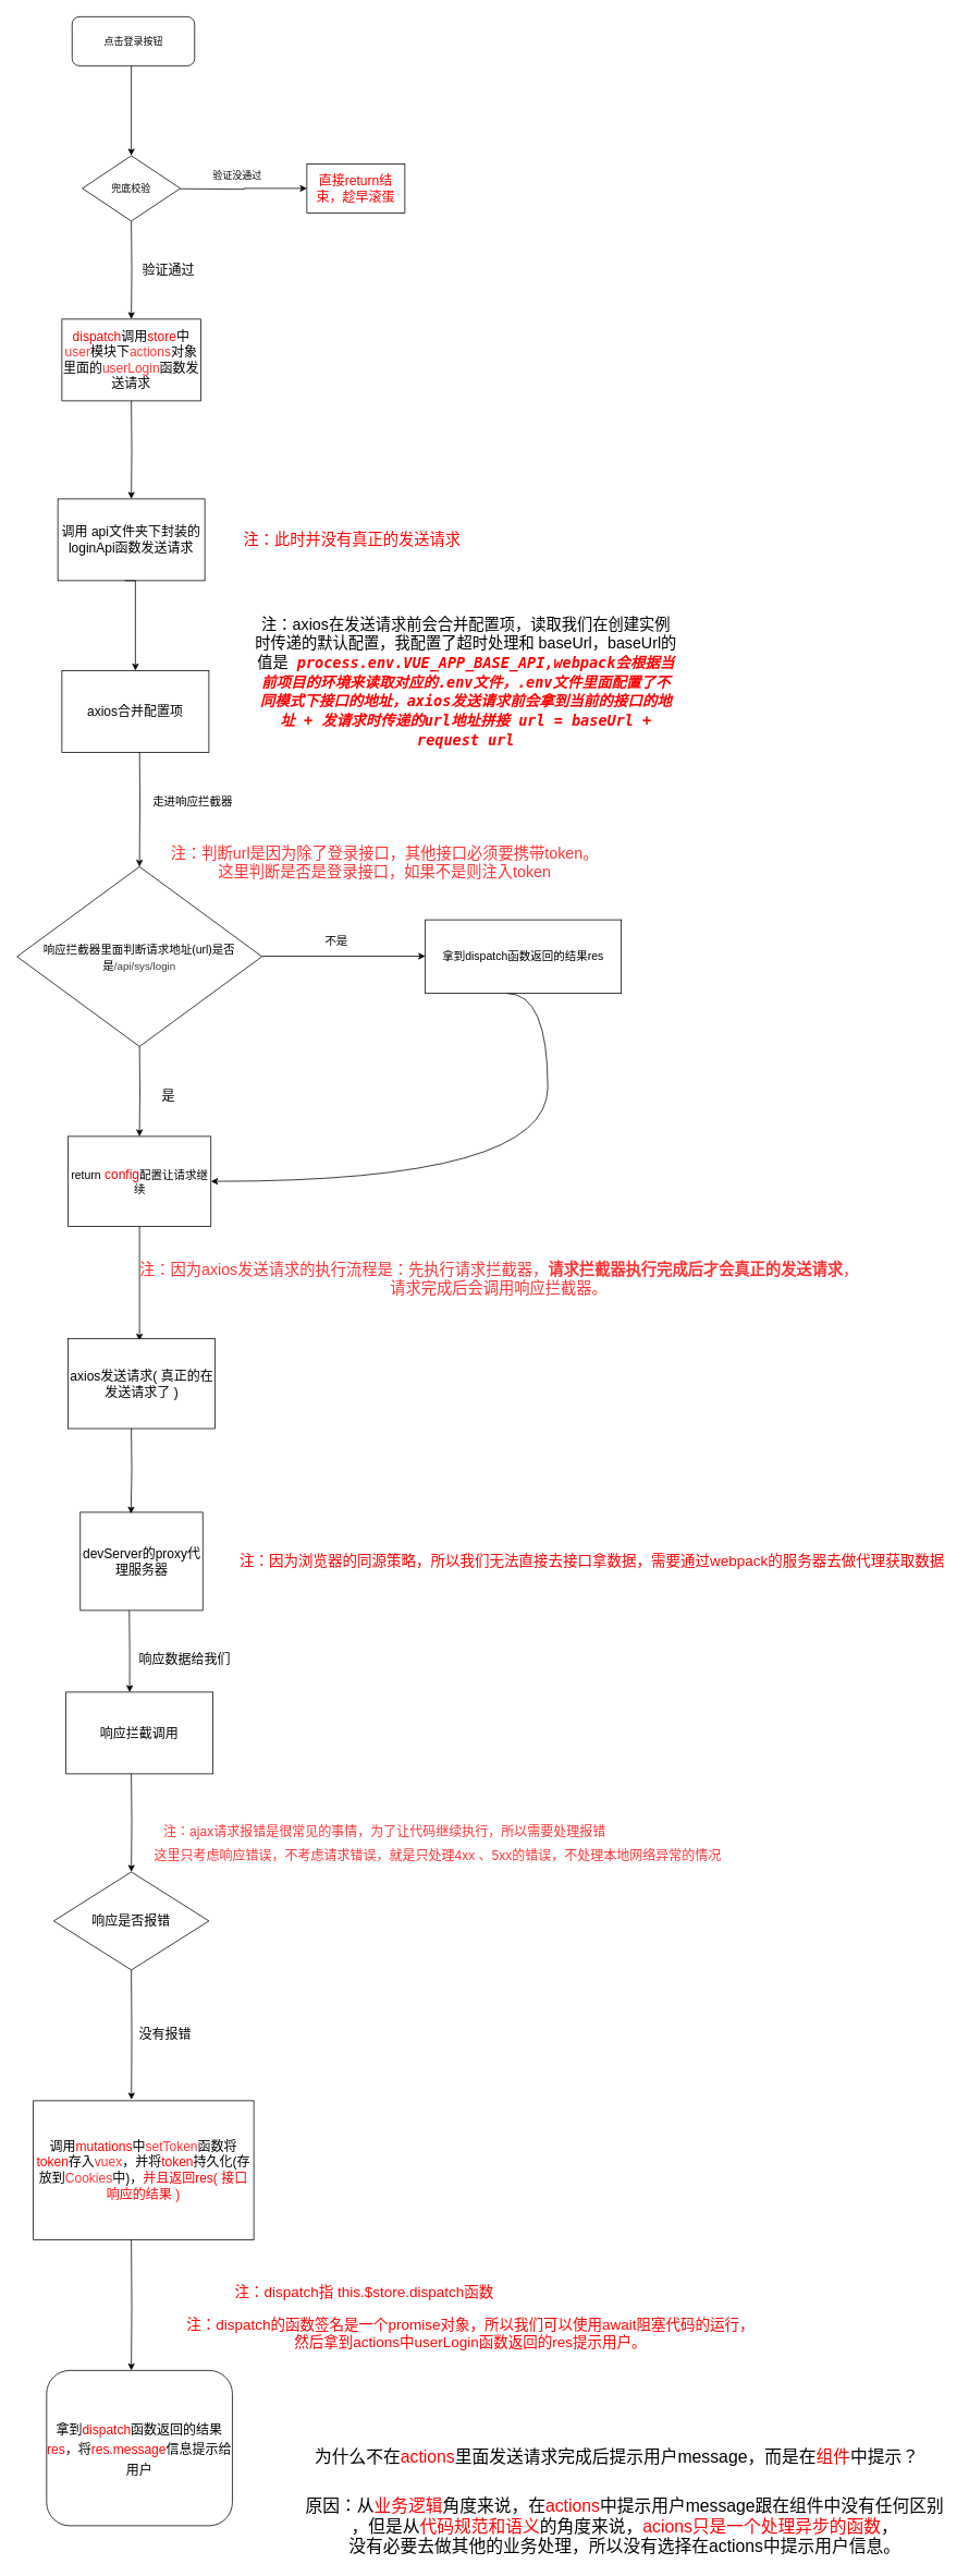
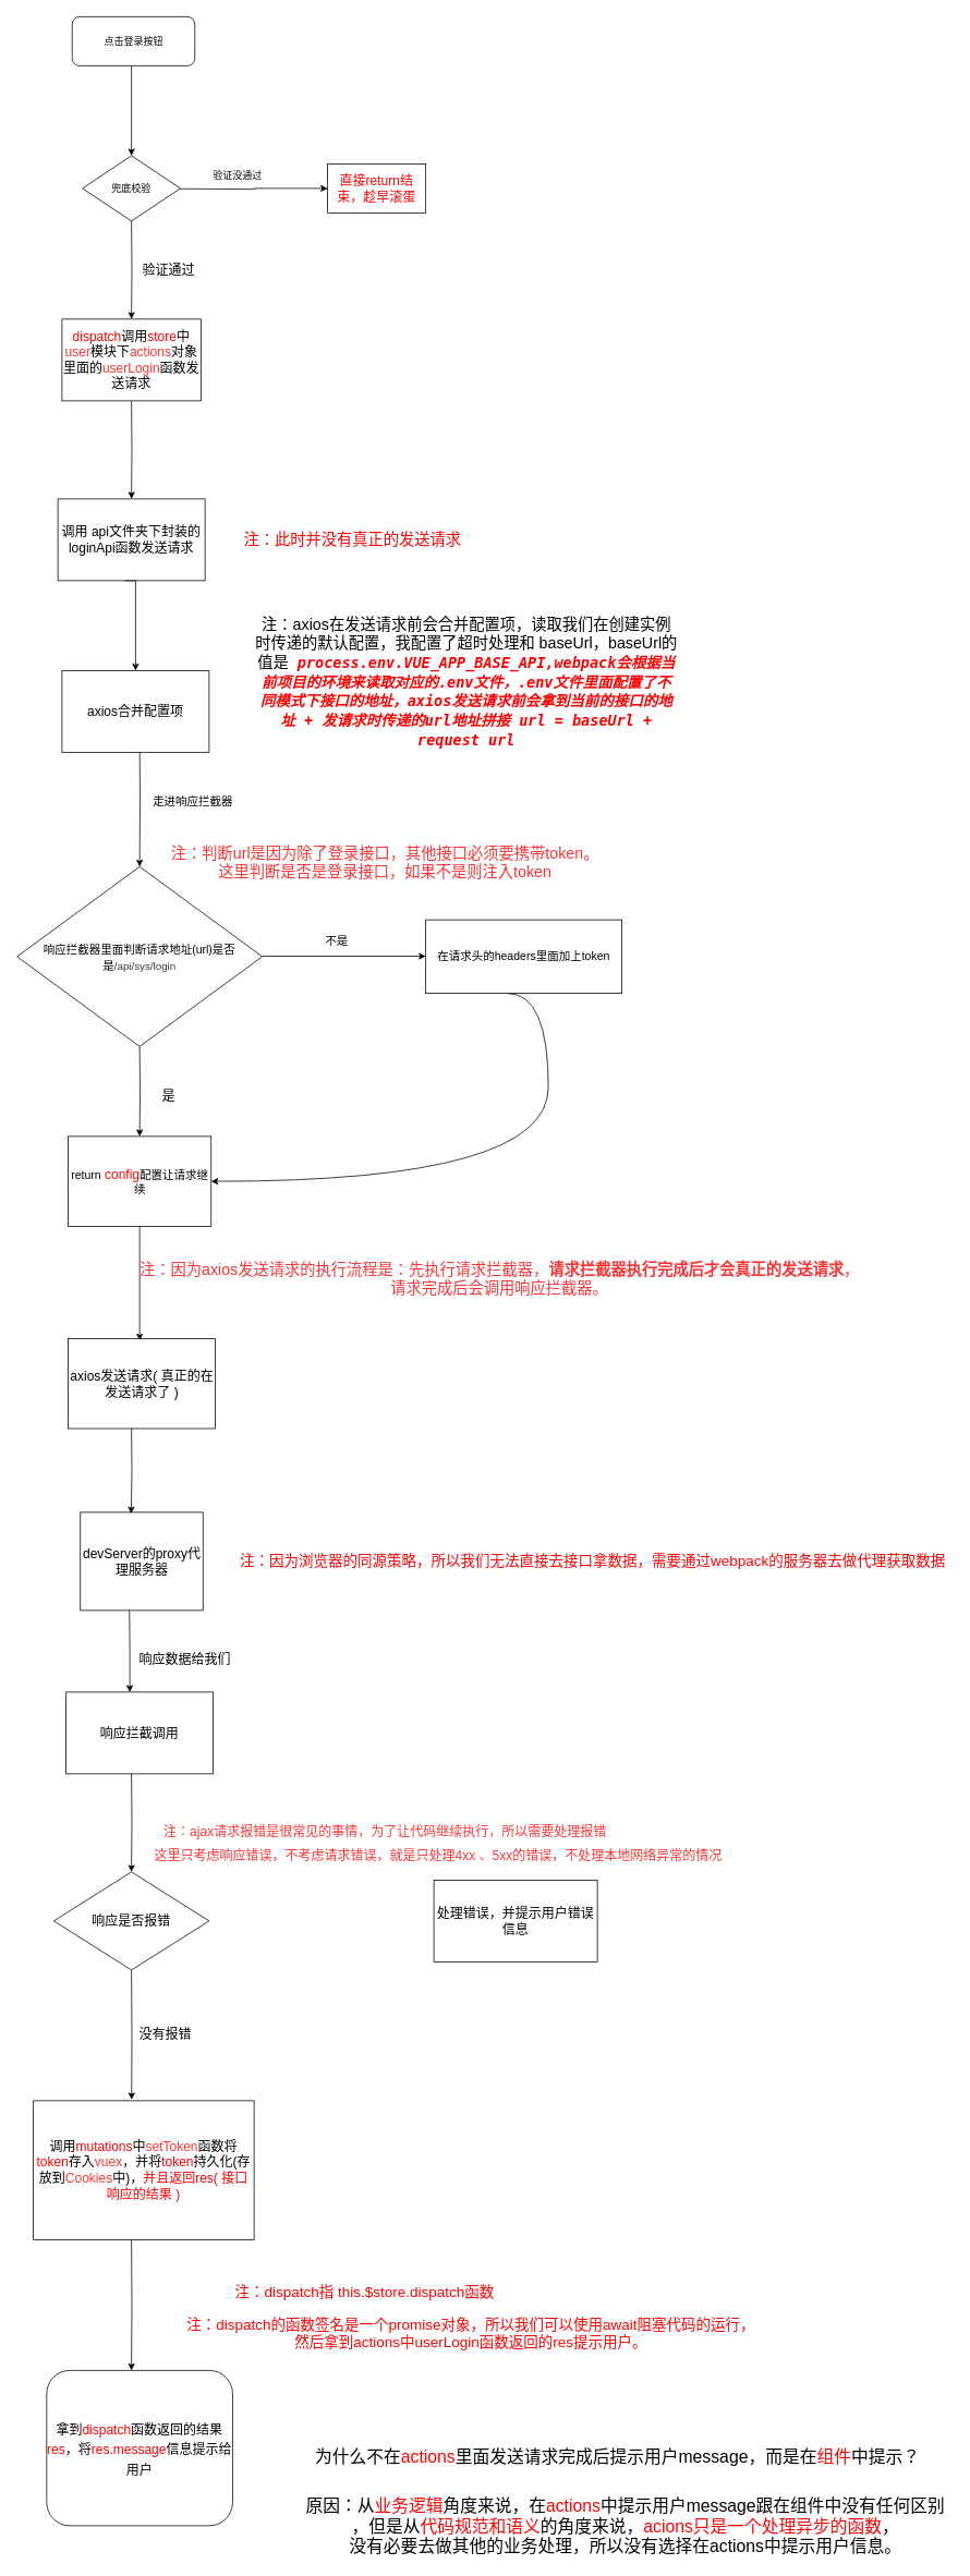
  <mxCell id="0" />
  <mxCell id="1" parent="0" />
  <mxCell id="2" value="点击登录按钮" style="rounded=1;whiteSpace=wrap;html=1;" parent="1" vertex="1"><mxGeometry x="87.5" y="20" width="150" height="60" as="geometry" /></mxCell>
  <mxCell id="3" value="" style="endArrow=classic;html=1;rounded=0;edgeStyle=orthogonalEdgeStyle;entryX=0.5;entryY=0;entryDx=0;entryDy=0;" parent="1" edge="1"><mxGeometry relative="1" as="geometry"><mxPoint x="160" y="80" as="sourcePoint" /><mxPoint x="160" y="190" as="targetPoint" /></mxGeometry></mxCell>
  <mxCell id="4" value="兜底校验" style="rhombus;whiteSpace=wrap;html=1;" parent="1" vertex="1"><mxGeometry x="100" y="190" width="120" height="80" as="geometry" /></mxCell>
- <mxCell id="5" value="直接return结束，趁早滚蛋" style="rounded=0;whiteSpace=wrap;html=1;fontColor=#FF0000;fontSize=16;" parent="1" vertex="1"><mxGeometry x="375" y="200" width="120" height="60" as="geometry" /></mxCell>
+ <mxCell id="5" value="直接return结束，趁早滚蛋" style="rounded=0;whiteSpace=wrap;html=1;fontColor=#FF0000;fontSize=16;" parent="1" vertex="1"><mxGeometry x="400" y="200" width="120" height="60" as="geometry" /></mxCell>
  <mxCell id="6" value="" style="endArrow=classic;html=1;rounded=0;edgeStyle=orthogonalEdgeStyle;entryX=0;entryY=0.5;entryDx=0;entryDy=0;" parent="1" target="5" edge="1"><mxGeometry relative="1" as="geometry"><mxPoint x="220" y="230.5" as="sourcePoint" /><mxPoint x="380" y="230.5" as="targetPoint" /></mxGeometry></mxCell>
  <mxCell id="7" value="验证没通过" style="text;html=1;strokeColor=none;fillColor=none;align=center;verticalAlign=middle;whiteSpace=wrap;rounded=0;" parent="1" vertex="1"><mxGeometry x="250" y="200" width="80" height="30" as="geometry" /></mxCell>
  <mxCell id="8" value="&lt;font color=&quot;#ff0000&quot;&gt;dispatch&lt;/font&gt;调用&lt;font color=&quot;#ff0000&quot;&gt;store&lt;/font&gt;中&lt;font color=&quot;#ff3333&quot;&gt;user&lt;/font&gt;模块下&lt;font color=&quot;#ff3333&quot;&gt;actions&lt;/font&gt;对象里面的&lt;font color=&quot;#ff3333&quot;&gt;userLogin&lt;/font&gt;函数发送请求" style="rounded=0;whiteSpace=wrap;html=1;fontSize=16;fontColor=#000000;" parent="1" vertex="1"><mxGeometry x="75" y="390" width="170" height="100" as="geometry" /></mxCell>
  <mxCell id="9" value="" style="endArrow=classic;html=1;rounded=0;fontSize=16;fontColor=#FF0000;edgeStyle=orthogonalEdgeStyle;entryX=0.5;entryY=0;entryDx=0;entryDy=0;" parent="1" target="8" edge="1"><mxGeometry relative="1" as="geometry"><mxPoint x="160" y="270" as="sourcePoint" /><mxPoint x="320" y="270" as="targetPoint" /></mxGeometry></mxCell>
  <mxCell id="10" value="验证通过" style="text;html=1;align=center;verticalAlign=middle;resizable=0;points=[];autosize=1;strokeColor=none;fillColor=none;fontSize=16;fontColor=#000000;" parent="1" vertex="1"><mxGeometry x="165" y="320" width="80" height="20" as="geometry" /></mxCell>
  <mxCell id="11" value="调用 api文件夹下封装的loginApi函数发送请求" style="rounded=0;whiteSpace=wrap;html=1;fontSize=16;fontColor=#000000;" parent="1" vertex="1"><mxGeometry x="70" y="610" width="180" height="100" as="geometry" /></mxCell>
  <mxCell id="12" value="return&lt;font style=&quot;font-size: 16px&quot;&gt; &lt;font color=&quot;#ff0000&quot; style=&quot;font-size: 16px&quot;&gt;config&lt;/font&gt;&lt;/font&gt;配置让请求继续" style="rounded=0;whiteSpace=wrap;html=1;fontSize=14;fontColor=#000000;" parent="1" vertex="1"><mxGeometry x="82.5" y="1390" width="175" height="110" as="geometry" /></mxCell>
  <mxCell id="13" value="&lt;span style=&quot;font-size: 14px&quot;&gt;响应拦截器里面判断请求地址(url)是否是&lt;/span&gt;&lt;span style=&quot;color: rgb(57 , 56 , 56) ; font-size: 13px&quot;&gt;/api/sys/login&lt;/span&gt;" style="rhombus;whiteSpace=wrap;html=1;fontSize=16;fontColor=#000000;" parent="1" vertex="1"><mxGeometry x="20" y="1060" width="300" height="220" as="geometry" /></mxCell>
  <mxCell id="14" value="走进响应拦截器" style="text;html=1;align=center;verticalAlign=middle;resizable=0;points=[];autosize=1;strokeColor=none;fillColor=none;fontSize=14;fontColor=#000000;" parent="1" vertex="1"><mxGeometry x="180" y="970" width="110" height="20" as="geometry" /></mxCell>
  <mxCell id="15" value="" style="endArrow=classic;html=1;rounded=0;fontSize=14;fontColor=#000000;edgeStyle=orthogonalEdgeStyle;entryX=0.5;entryY=0;entryDx=0;entryDy=0;" parent="1" target="13" edge="1"><mxGeometry relative="1" as="geometry"><mxPoint x="170" y="900" as="sourcePoint" /><mxPoint x="270" y="900" as="targetPoint" /></mxGeometry></mxCell>
- <mxCell id="16" value="拿到dispatch函数返回的结果res" style="rounded=0;whiteSpace=wrap;html=1;fontSize=14;fontColor=#000000;" parent="1" vertex="1"><mxGeometry x="520" y="1125" width="240" height="90" as="geometry" /></mxCell>
+ <mxCell id="16" value="在请求头的headers里面加上token" style="rounded=0;whiteSpace=wrap;html=1;fontSize=14;fontColor=#000000;" parent="1" vertex="1"><mxGeometry x="520" y="1125" width="240" height="90" as="geometry" /></mxCell>
  <mxCell id="17" value="" style="endArrow=classic;html=1;rounded=0;fontSize=16;fontColor=#000000;edgeStyle=orthogonalEdgeStyle;" parent="1" target="16" edge="1"><mxGeometry relative="1" as="geometry"><mxPoint x="320" y="1169.5" as="sourcePoint" /><mxPoint x="420" y="1169.5" as="targetPoint" /></mxGeometry></mxCell>
  <mxCell id="18" value="不是" style="edgeLabel;resizable=0;html=1;align=center;verticalAlign=middle;fontSize=14;fontColor=#000000;" parent="17" connectable="0" vertex="1"><mxGeometry relative="1" as="geometry"><mxPoint x="-10" y="-19" as="offset" /></mxGeometry></mxCell>
  <mxCell id="19" value="" style="endArrow=classic;html=1;rounded=0;fontSize=16;fontColor=#000000;edgeStyle=orthogonalEdgeStyle;entryX=0.5;entryY=0;entryDx=0;entryDy=0;" parent="1" target="12" edge="1"><mxGeometry relative="1" as="geometry"><mxPoint x="170" y="1280" as="sourcePoint" /><mxPoint x="270" y="1280" as="targetPoint" /></mxGeometry></mxCell>
  <mxCell id="20" value="是" style="text;html=1;align=center;verticalAlign=middle;resizable=0;points=[];autosize=1;strokeColor=none;fillColor=none;fontSize=16;fontColor=#000000;" parent="1" vertex="1"><mxGeometry x="190" y="1330" width="30" height="20" as="geometry" /></mxCell>
  <mxCell id="21" value="" style="endArrow=classic;html=1;rounded=0;fontSize=16;fontColor=#000000;edgeStyle=orthogonalEdgeStyle;" parent="1" edge="1"><mxGeometry relative="1" as="geometry"><mxPoint x="170" y="1500" as="sourcePoint" /><mxPoint x="170" y="1640" as="targetPoint" /></mxGeometry></mxCell>
  <mxCell id="22" value="" style="endArrow=classic;html=1;rounded=0;fontSize=16;fontColor=#000000;edgeStyle=orthogonalEdgeStyle;entryX=0.5;entryY=0;entryDx=0;entryDy=0;" parent="1" target="11" edge="1"><mxGeometry relative="1" as="geometry"><mxPoint x="160" y="490" as="sourcePoint" /><mxPoint x="260" y="490" as="targetPoint" /></mxGeometry></mxCell>
  <mxCell id="23" value="注：因为axios发送请求的执行流程是：先执行请求拦截器，&lt;b&gt;请求拦截器执行完成后才会&lt;/b&gt;&lt;font style=&quot;font-size: 19px&quot;&gt;&lt;b&gt;真正的发送请求&lt;/b&gt;，&lt;br&gt;请求完成后会调用响应拦截器。&lt;br&gt;&lt;/font&gt;" style="text;html=1;align=center;verticalAlign=middle;resizable=0;points=[];autosize=1;strokeColor=none;fillColor=none;fontSize=19;fontColor=#FF3333;" parent="1" vertex="1"><mxGeometry x="160" y="1540" width="900" height="50" as="geometry" /></mxCell>
  <mxCell id="24" value="注：判断url是因为除了登录接口，其他接口必须要携带token。&lt;br&gt;这里判断是否是登录接口，如果不是则注入token" style="text;html=1;align=center;verticalAlign=middle;resizable=0;points=[];autosize=1;strokeColor=none;fillColor=none;fontSize=19;fontColor=#FF3333;" parent="1" vertex="1"><mxGeometry x="200" y="1030" width="540" height="50" as="geometry" /></mxCell>
  <mxCell id="25" value="注：ajax请求报错是很常见的事情，为了让代码继续执行，所以需要处理报错" style="text;html=1;align=center;verticalAlign=middle;resizable=0;points=[];autosize=1;strokeColor=none;fillColor=none;fontSize=16;fontColor=#FF3333;" parent="1" vertex="1"><mxGeometry x="190" y="2230" width="560" height="20" as="geometry" /></mxCell>
  <mxCell id="26" value="axios发送请求( 真正的在发送请求了 )" style="rounded=0;whiteSpace=wrap;html=1;fontSize=16;fontColor=#000000;" parent="1" vertex="1"><mxGeometry x="82.5" y="1637.5" width="180" height="110" as="geometry" /></mxCell>
  <mxCell id="27" value="响应拦截调用" style="rounded=0;whiteSpace=wrap;html=1;fontSize=16;fontColor=#000000;" parent="1" vertex="1"><mxGeometry x="80" y="2070" width="180" height="100" as="geometry" /></mxCell>
  <mxCell id="28" value="响应是否报错" style="rhombus;whiteSpace=wrap;html=1;fontSize=16;fontColor=#000000;" parent="1" vertex="1"><mxGeometry x="65" y="2290" width="190" height="120" as="geometry" /></mxCell>
  <mxCell id="29" value="" style="endArrow=classic;html=1;rounded=0;fontSize=16;fontColor=#000000;edgeStyle=orthogonalEdgeStyle;entryX=0.5;entryY=0;entryDx=0;entryDy=0;" parent="1" target="28" edge="1"><mxGeometry relative="1" as="geometry"><mxPoint x="160" y="2170" as="sourcePoint" /><mxPoint x="180" y="2230" as="targetPoint" /></mxGeometry></mxCell>
  <mxCell id="30" value="这里只考虑响应错误，不考虑请求错误，就是只处理4xx 、5xx的错误，不处理本地网络异常的情况" style="text;html=1;align=center;verticalAlign=middle;resizable=0;points=[];autosize=1;strokeColor=none;fillColor=none;fontSize=16;fontColor=#FF3333;" parent="1" vertex="1"><mxGeometry x="180" y="2260" width="710" height="20" as="geometry" /></mxCell>
+ <mxCell id="31" value="处理错误，并提示用户错误信息" style="rounded=0;whiteSpace=wrap;html=1;fontSize=16;fontColor=#000000;" parent="1" vertex="1"><mxGeometry x="530" y="2300" width="200" height="100" as="geometry" /></mxCell>
  <mxCell id="32" value="调用&lt;font color=&quot;#ff0000&quot;&gt;mutations&lt;/font&gt;中&lt;font color=&quot;#ff3333&quot;&gt;setToken&lt;/font&gt;函数将&lt;font color=&quot;#ff0000&quot;&gt;token&lt;/font&gt;存入&lt;font color=&quot;#ff3333&quot;&gt;vuex&lt;/font&gt;，并将&lt;font color=&quot;#ff0000&quot;&gt;token&lt;/font&gt;持久化(存放到&lt;font color=&quot;#ff3333&quot;&gt;Cookies&lt;/font&gt;中)，&lt;font color=&quot;#ff0000&quot;&gt;并且返回res( 接口响应的结果 )&lt;/font&gt;" style="rounded=0;whiteSpace=wrap;html=1;fontSize=16;fontColor=default;" parent="1" vertex="1"><mxGeometry x="40" y="2570" width="270" height="170" as="geometry" /></mxCell>
  <mxCell id="33" value="" style="endArrow=classic;html=1;rounded=0;fontSize=16;fontColor=default;edgeStyle=orthogonalEdgeStyle;entryX=0.445;entryY=-0.008;entryDx=0;entryDy=0;entryPerimeter=0;" parent="1" target="32" edge="1"><mxGeometry relative="1" as="geometry"><mxPoint x="160" y="2410" as="sourcePoint" /><mxPoint x="170" y="2480" as="targetPoint" /></mxGeometry></mxCell>
  <mxCell id="34" value="没有报错" style="edgeLabel;resizable=0;html=1;align=center;verticalAlign=middle;fontSize=16;fontColor=default;" parent="33" connectable="0" vertex="1"><mxGeometry relative="1" as="geometry"><mxPoint x="40" as="offset" /></mxGeometry></mxCell>
  <mxCell id="35" value="注：dispatch指 this.$store.dispatch函数" style="text;html=1;align=center;verticalAlign=middle;resizable=0;points=[];autosize=1;strokeColor=none;fillColor=none;fontSize=18;fontColor=#FF0000;" parent="1" vertex="1"><mxGeometry x="280" y="2790" width="330" height="30" as="geometry" /></mxCell>
  <mxCell id="36" value="注：dispatch的函数签名是一个promise对象，所以我们可以使用await阻塞代码的运行，&lt;br&gt;然后拿到actions中userLogin函数返回的res提示用户。" style="text;html=1;align=center;verticalAlign=middle;resizable=0;points=[];autosize=1;strokeColor=none;fillColor=none;fontSize=18;fontColor=#FF0000;" parent="1" vertex="1"><mxGeometry x="220" y="2830" width="710" height="50" as="geometry" /></mxCell>
  <mxCell id="37" value="为什么不在&lt;font color=&quot;#ff0000&quot;&gt;actions&lt;/font&gt;里面发送请求完成后提示用户message，而是在&lt;font color=&quot;#ff0000&quot;&gt;组件&lt;/font&gt;中提示？" style="text;html=1;strokeColor=none;fillColor=none;align=center;verticalAlign=middle;whiteSpace=wrap;rounded=0;fontSize=21;fontColor=#000000;" parent="1" vertex="1"><mxGeometry x="380" y="2990" width="750" height="30" as="geometry" /></mxCell>
  <mxCell id="38" value="原因：从&lt;font color=&quot;#ff0000&quot;&gt;业务逻辑&lt;/font&gt;角度来说，在&lt;font color=&quot;#ff0000&quot;&gt;actions&lt;/font&gt;中提示用户message跟在组件中没有任何区别&lt;br&gt;，但是从&lt;font color=&quot;#ff0000&quot;&gt;代码规范和语义&lt;/font&gt;的角度来说，&lt;font color=&quot;#ff0000&quot;&gt;acions只是一个处理异步的函数&lt;/font&gt;，&lt;br&gt;没有必要去做其他的业务处理，所以没有选择在actions中提示用户信息。" style="text;html=1;align=center;verticalAlign=middle;resizable=0;points=[];autosize=1;strokeColor=none;fillColor=none;fontSize=21;fontColor=#000000;" parent="1" vertex="1"><mxGeometry x="363.75" y="3050" width="800" height="80" as="geometry" /></mxCell>
  <mxCell id="39" value="&lt;span style=&quot;font-size: 16px&quot;&gt;拿到&lt;/span&gt;&lt;font color=&quot;#ff0000&quot; style=&quot;font-size: 16px&quot;&gt;dispatch&lt;/font&gt;&lt;span style=&quot;font-size: 16px&quot;&gt;函数返回的结果&lt;/span&gt;&lt;font color=&quot;#ff0000&quot; style=&quot;font-size: 16px&quot;&gt;res&lt;/font&gt;&lt;span style=&quot;font-size: 16px&quot;&gt;，将&lt;/span&gt;&lt;font color=&quot;#ff0000&quot; style=&quot;font-size: 16px&quot;&gt;res.message&lt;/font&gt;&lt;span style=&quot;font-size: 16px&quot;&gt;信息提示给用户&lt;/span&gt;" style="rounded=1;whiteSpace=wrap;html=1;fontSize=21;fontColor=#000000;" parent="1" vertex="1"><mxGeometry x="56.25" y="2900" width="227.5" height="190" as="geometry" /></mxCell>
  <mxCell id="40" value="" style="endArrow=classic;html=1;rounded=0;fontSize=21;fontColor=#000000;edgeStyle=orthogonalEdgeStyle;entryX=0.456;entryY=0;entryDx=0;entryDy=0;entryPerimeter=0;" parent="1" target="39" edge="1"><mxGeometry relative="1" as="geometry"><mxPoint x="160" y="2740" as="sourcePoint" /><mxPoint x="320" y="2740" as="targetPoint" /></mxGeometry></mxCell>
  <mxCell id="41" value="axios合并配置项" style="rounded=0;whiteSpace=wrap;html=1;fontSize=16;fontColor=#000000;" parent="1" vertex="1"><mxGeometry x="75" y="820" width="180" height="100" as="geometry" /></mxCell>
  <mxCell id="42" value="&lt;font color=&quot;#ff0000&quot; style=&quot;font-size: 19px;&quot;&gt;注：此时并没有真正的发送请求&lt;/font&gt;" style="text;html=1;align=center;verticalAlign=middle;resizable=0;points=[];autosize=1;strokeColor=none;fillColor=none;fontSize=19;" parent="1" vertex="1"><mxGeometry x="290" y="645" width="280" height="30" as="geometry" /></mxCell>
  <mxCell id="43" value="" style="endArrow=classic;html=1;rounded=0;fontSize=19;edgeStyle=orthogonalEdgeStyle;" parent="1" target="41" edge="1"><mxGeometry relative="1" as="geometry"><mxPoint x="152" y="710" as="sourcePoint" /><mxPoint x="162.48" y="802" as="targetPoint" /><Array as="points"><mxPoint x="165" y="710" /></Array></mxGeometry></mxCell>
  <mxCell id="44" value="注：axios在发送请求前会合并配置项，读取我们在创建实例时传递的默认配置，我配置了超时处理和 baseUrl，baseUrl的值是&lt;font face=&quot;JetBrains Mono, monospace&quot;&gt;&lt;span style=&quot;font-size: 18px&quot;&gt;&lt;b&gt;&lt;i&gt;&lt;font color=&quot;#9876aa&quot;&gt;&amp;nbsp;&lt;/font&gt;&lt;font color=&quot;#ff0000&quot;&gt;process.env.VUE_APP_BASE_API,webpack会根据当前项目的环境来读取对应的.env文件，.env文件里面配置了不同模式下接口的地址，axios发送请求前会拿到当前的接口的地址 + 发请求时传递的url地址拼接 url = baseUrl + request url&lt;/font&gt;&lt;/i&gt;&lt;/b&gt;&lt;/span&gt;&lt;/font&gt;" style="text;html=1;strokeColor=none;fillColor=none;align=center;verticalAlign=middle;whiteSpace=wrap;rounded=0;fontSize=19;" parent="1" vertex="1"><mxGeometry x="310" y="820" width="520" height="30" as="geometry" /></mxCell>
  <mxCell id="45" value="devServer的proxy代理服务器" style="rounded=0;whiteSpace=wrap;html=1;fontSize=16;" parent="1" vertex="1"><mxGeometry x="97.5" y="1850" width="150" height="120" as="geometry" /></mxCell>
  <mxCell id="46" value="" style="endArrow=classic;html=1;rounded=0;fontSize=16;edgeStyle=orthogonalEdgeStyle;entryX=0.414;entryY=0.013;entryDx=0;entryDy=0;entryPerimeter=0;" parent="1" target="45" edge="1"><mxGeometry relative="1" as="geometry"><mxPoint x="160" y="1747.5" as="sourcePoint" /><mxPoint x="260" y="1747.5" as="targetPoint" /></mxGeometry></mxCell>
  <mxCell id="47" value="" style="endArrow=classic;html=1;rounded=0;fontSize=16;edgeStyle=orthogonalEdgeStyle;entryX=0.433;entryY=0;entryDx=0;entryDy=0;entryPerimeter=0;" parent="1" target="27" edge="1"><mxGeometry relative="1" as="geometry"><mxPoint x="157.5" y="1970" as="sourcePoint" /><mxPoint x="257.5" y="1970" as="targetPoint" /></mxGeometry></mxCell>
  <mxCell id="48" value="响应数据给我们" style="text;html=1;align=center;verticalAlign=middle;resizable=0;points=[];autosize=1;strokeColor=none;fillColor=none;fontSize=16;" parent="1" vertex="1"><mxGeometry x="160" y="2020" width="130" height="20" as="geometry" /></mxCell>
  <mxCell id="49" value="注：因为浏览器的同源策略，所以我们无法直接去接口拿数据，需要通过webpack的服务器去做代理获取数据" style="text;html=1;align=center;verticalAlign=middle;resizable=0;points=[];autosize=1;strokeColor=none;fillColor=none;fontSize=18;fontColor=#FF0000;" parent="1" vertex="1"><mxGeometry x="283.75" y="1895" width="880" height="30" as="geometry" /></mxCell>
  <mxCell id="50" value="" style="curved=1;endArrow=classic;html=1;rounded=0;edgeStyle=orthogonalEdgeStyle;entryX=1;entryY=0.5;entryDx=0;entryDy=0;" edge="1" parent="1" target="12"><mxGeometry width="50" height="50" relative="1" as="geometry"><mxPoint x="620" y="1215" as="sourcePoint" /><mxPoint x="670" y="1165" as="targetPoint" /><Array as="points"><mxPoint x="670" y="1215" /><mxPoint x="670" y="1445" /></Array></mxGeometry></mxCell>
